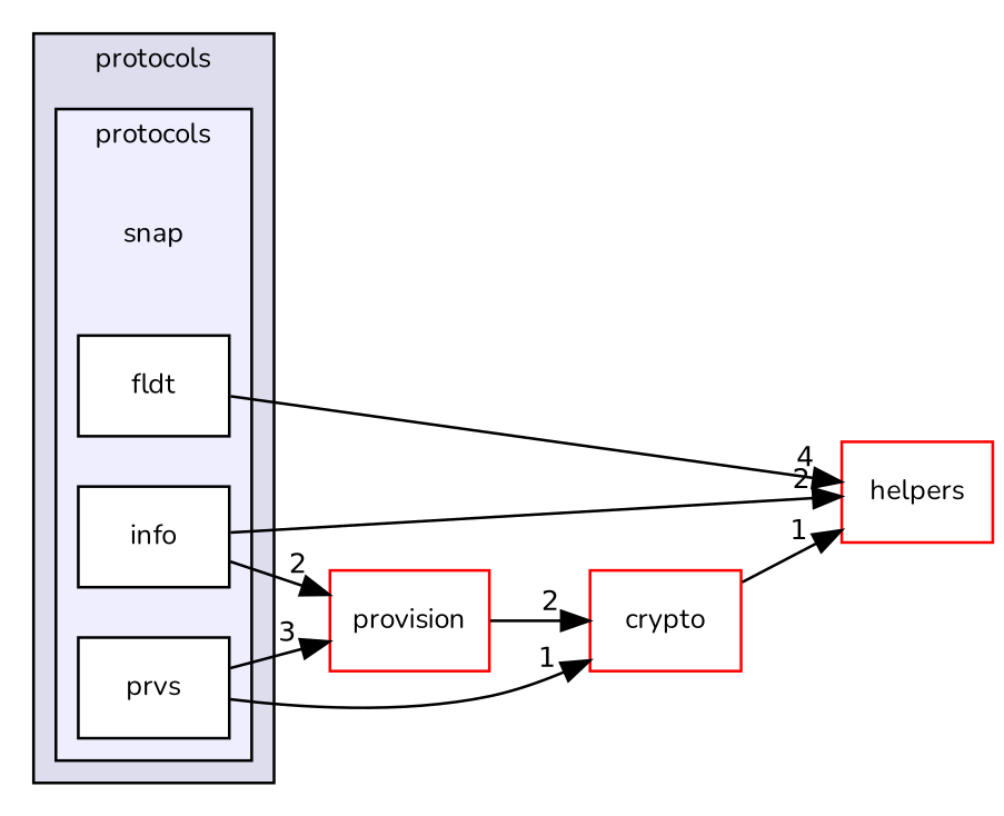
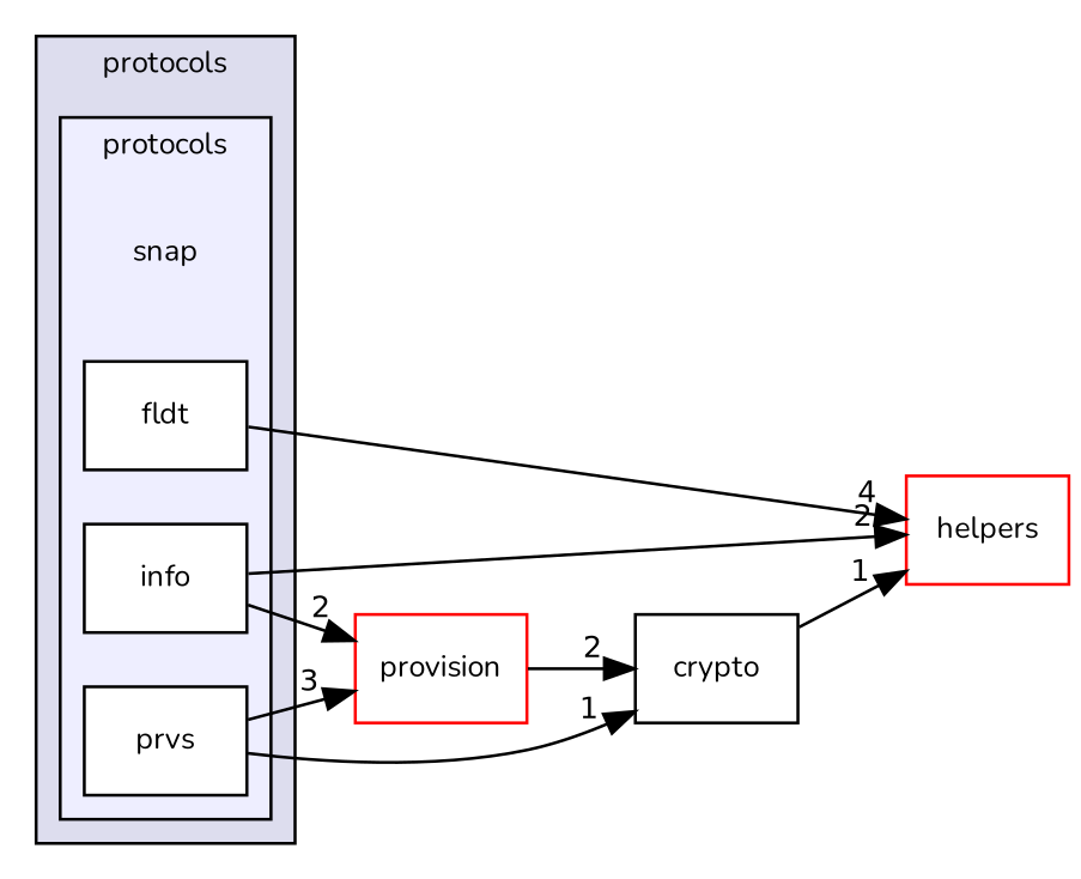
  digraph {
    compound=true
    fontname=Nunito
    rankdir=LR
    node [fontname=Nunito fontsize=10 shape=box color=black fillcolor=white style=filled]
    edge [fontname=Nunito headlabel=2 labeldistance=1.5 labelfontname=Helvetica labelfontsize=10]
    n1 [label=snap shape=plaintext color="" fillcolor="" style=""]
    n2 [label=fldt]
    n3 [label=info]
    n4 [label=prvs]
    n5 [color=red label=helpers]
    n6 [color=red label=provision]
-   n7 [color=red label=crypto]
+   n7 [label=crypto]
    subgraph cluster_1 {
      bgcolor="#ddddee"
      fontsize=10
      label=protocols
      pencolor=black
      subgraph cluster_2 {
        bgcolor="#eeeeff"
        fontsize=10
        label=protocols
        pencolor=black
        n1
        n2
        n3
        n4
      }
    }
    n2 -> n5 [headlabel=4]
    n3 -> n5
    n3 -> n6
    n4 -> n6 [headlabel=3]
    n4 -> n7 [headlabel=1]
    n6 -> n7
    n7 -> n5 [headlabel=1]
  }
